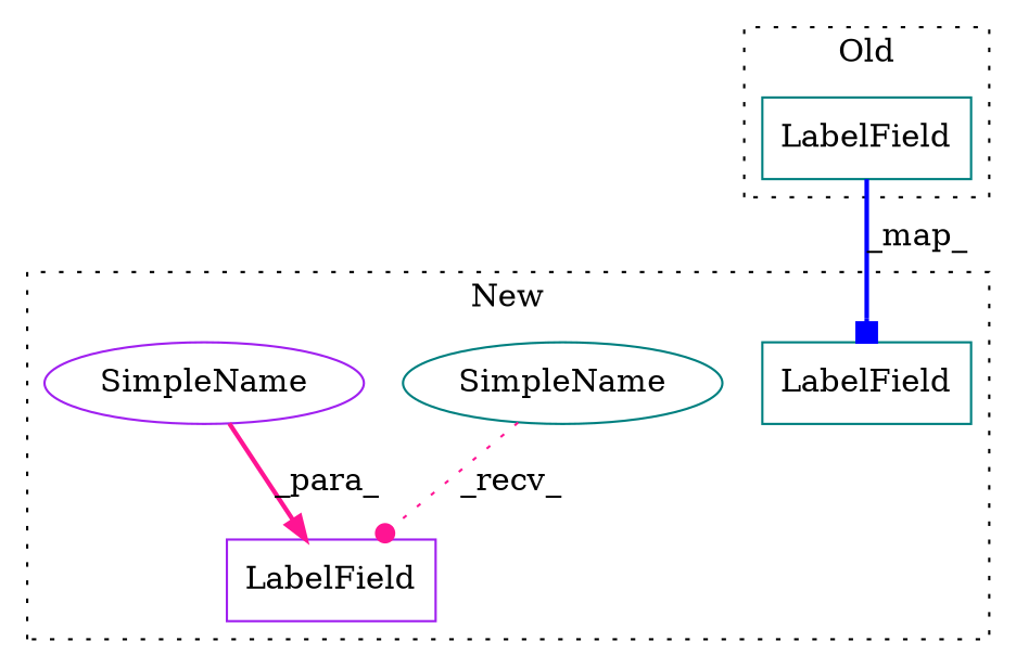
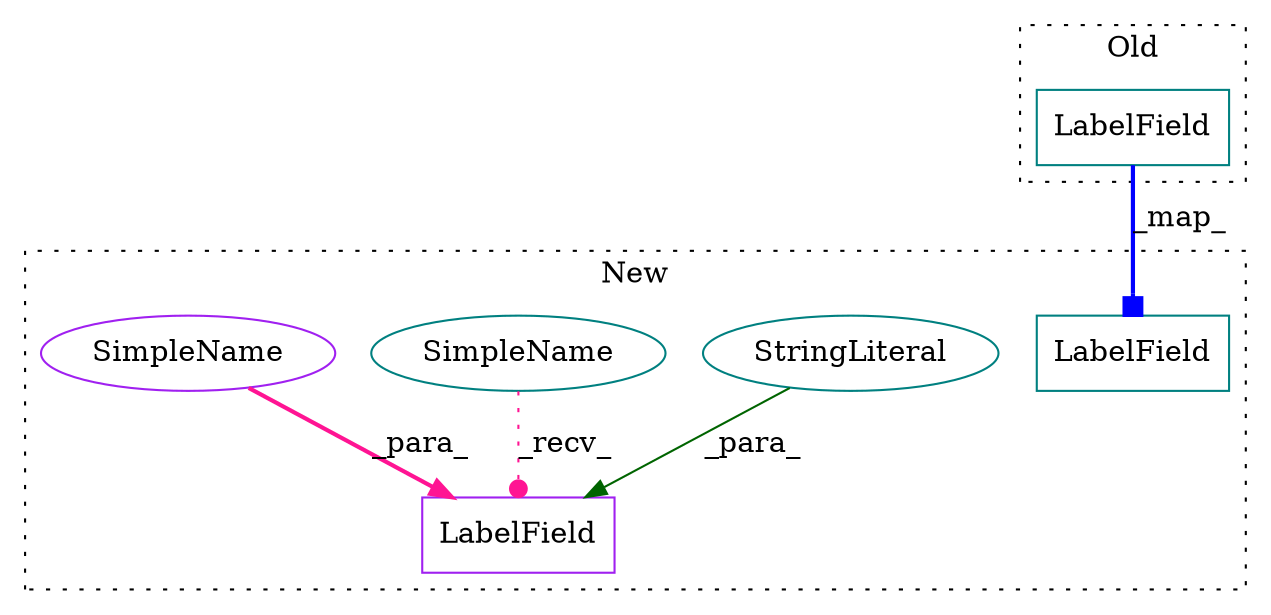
  digraph {
    node [a=32 l="11,6" shape=box color=teal]
    edge [color=deeppink style=bold arrowhead=normal]
    n1 [label=LabelField s="1223,1426"]
    n2 [label=LabelField s="1586,1652" color=purple]
+   n3 [a=45 l=3 label=StringLiteral s=1597 shape=ellipse]
    n4 [a=42 l=15 label=SimpleName s=1570 shape=ellipse]
    n5 [a=42 l=5 label=SimpleName s=1647 shape=ellipse color=purple]
    n6 [l="11,5" label=LabelField s="411,617"]
    subgraph cluster_1 {
      label=New
      style=dotted
      n1
      n2
+     n3
      n4
      n5
    }
    subgraph cluster_2 {
      label=Old
      style=dotted
      n6
    }
+   n3 -> n2 [label=_para_ color=darkgreen style=solid]
    n4 -> n2 [label=_recv_ style=dotted arrowhead=dot]
    n5 -> n2 [label=_para_]
    n6 -> n1 [label=_map_ color=blue arrowhead=box]
  }
